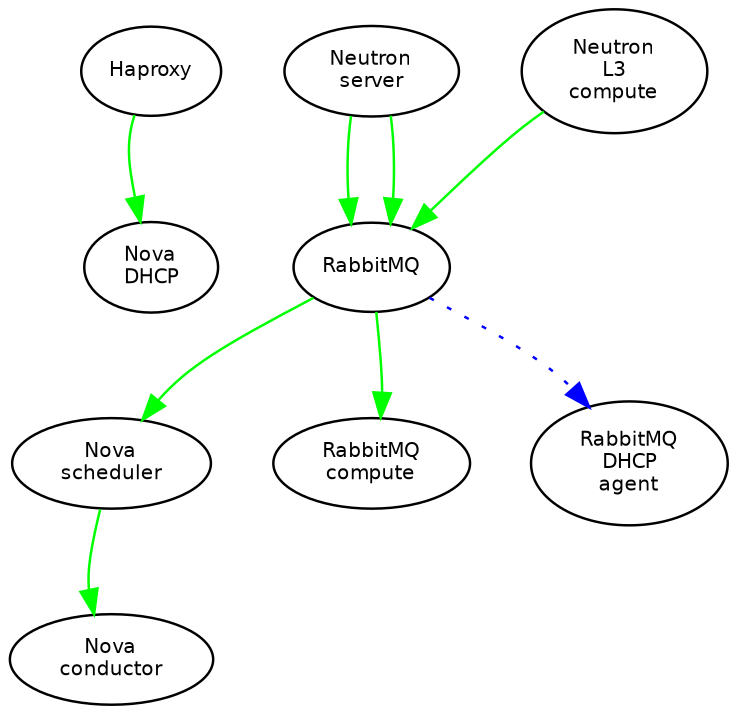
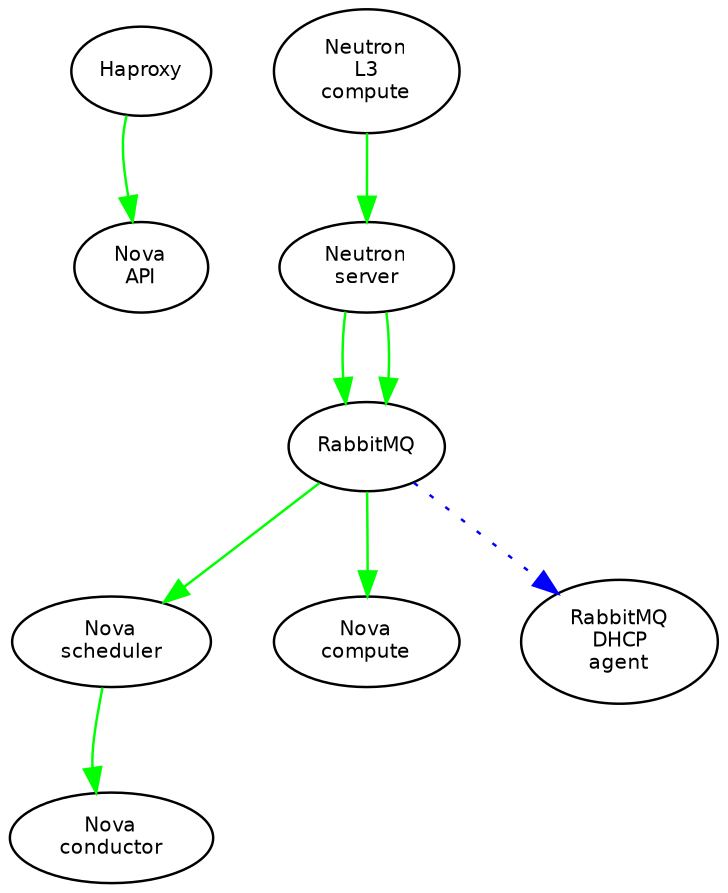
  digraph {
    fontname="DejaVu Sans"
    nodesep=0.35
    pack=false
    rankdir=TB
    splines=curved
    node [color=black fontname="DejaVu Sans" fontsize=8 style=solid]
    edge [color=green dir=forward fontname="DejaVu Sans" fontsize=6 style=solid]
    n1 [label="Haproxy\n"]
-   n2 [label="Nova\nDHCP\n"]
+   n2 [label="Nova\nAPI\n"]
    n3 [label="Neutron\nserver\n"]
    n4 [label="RabbitMQ\n"]
    n5 [label="Nova\nscheduler\n"]
-   n6 [label="RabbitMQ\ncompute\n"]
+   n6 [label="Nova\ncompute\n"]
    n7 [label="RabbitMQ\nDHCP\nagent\n"]
    n8 [label="Nova\nconductor\n"]
    n9 [label="Neutron\nL3\ncompute\n"]
    n1 -> n2
    n3 -> n4
    n4 -> n3
    n4 -> n5
    n4 -> n6
    n4 -> n7 [color=blue style=dotted]
    n5 -> n8
-   n9 -> n4
+   n9 -> n3
  }
